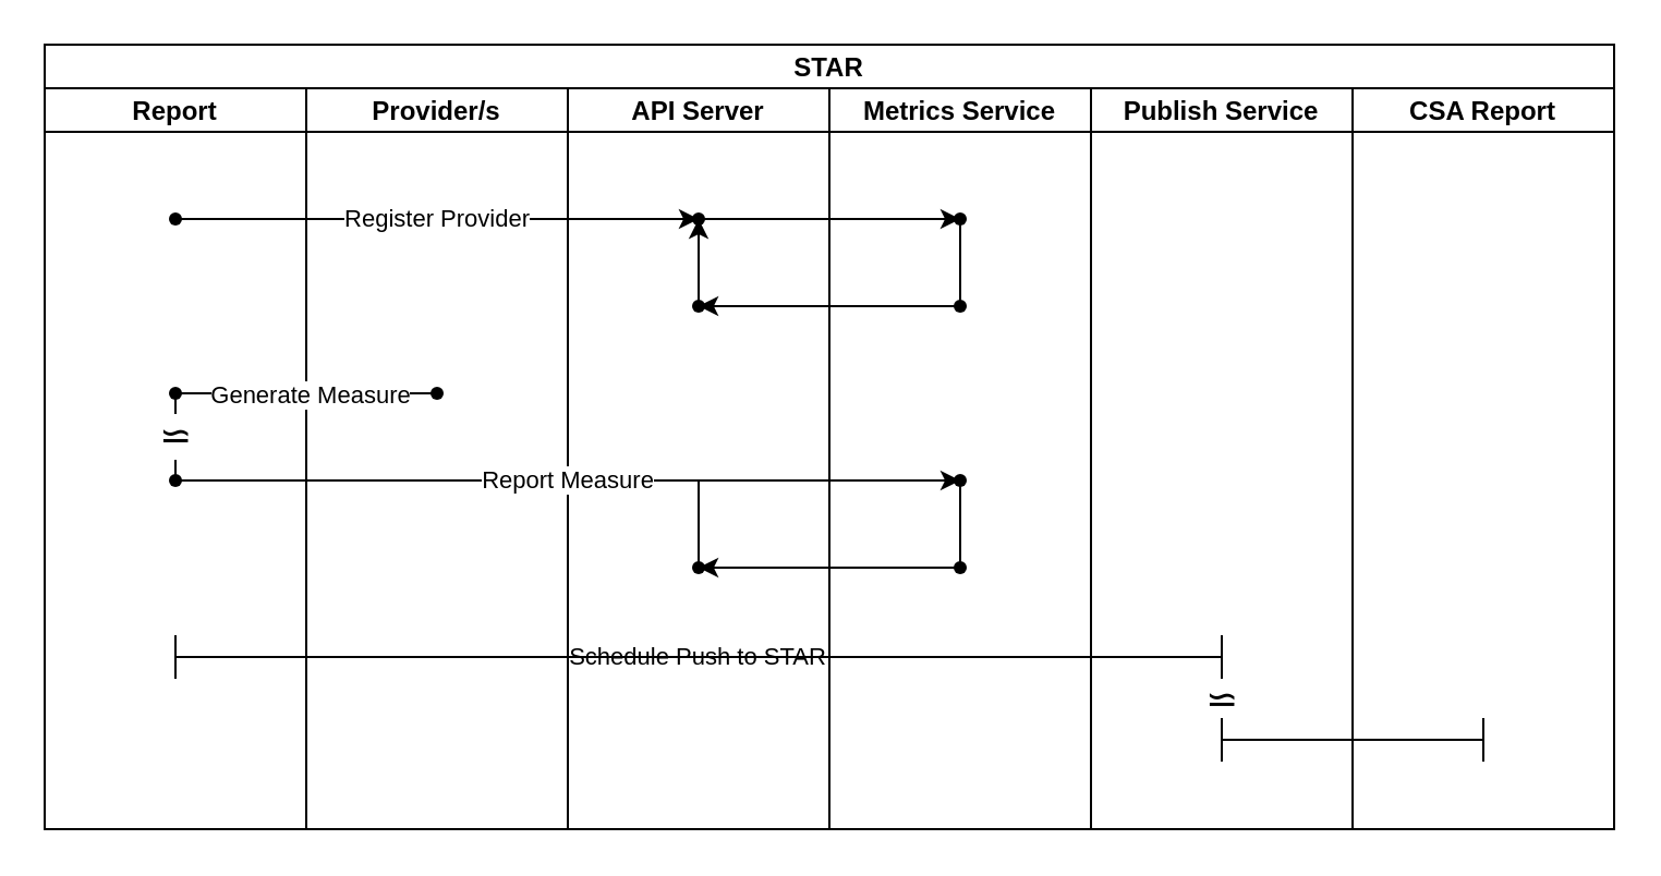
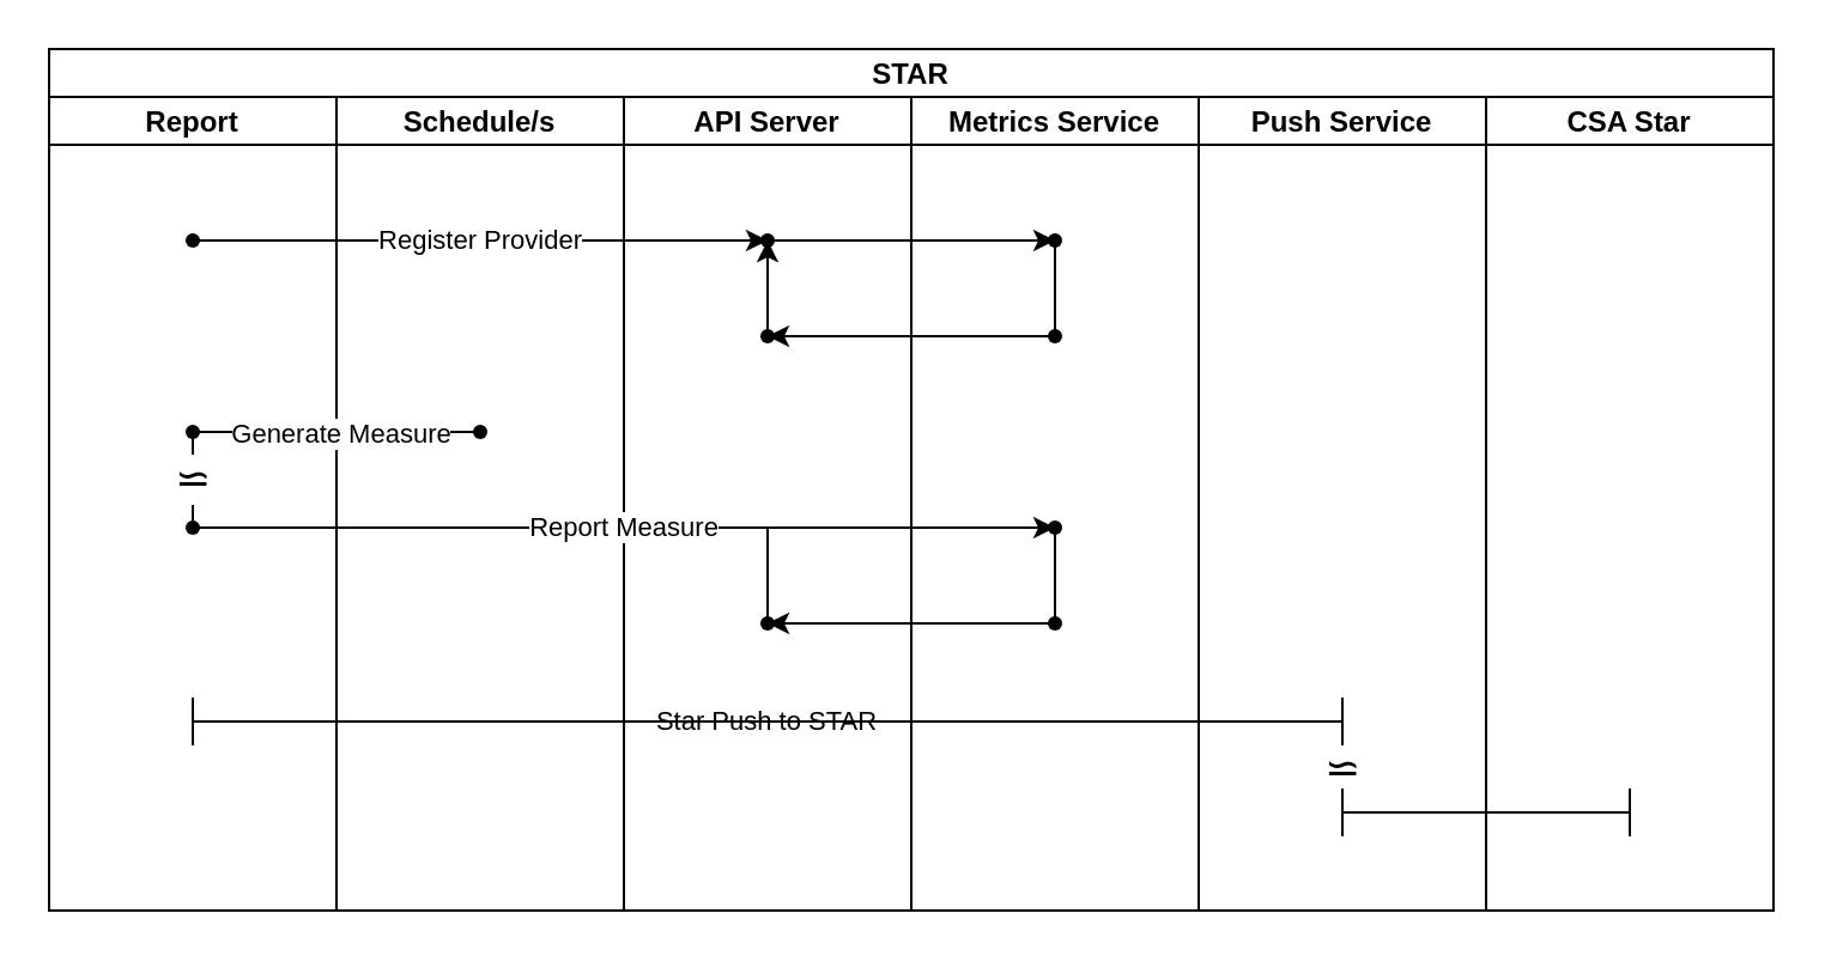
  <mxCell id="0" />
  <mxCell id="1" parent="0" />
  <mxCell id="2" value="STAR" style="swimlane;childLayout=stackLayout;resizeParent=1;resizeParentMax=0;startSize=20;" vertex="1" parent="1"><mxGeometry x="20" y="20" width="720" height="360" as="geometry" /></mxCell>
  <mxCell id="3" value="Report" style="swimlane;startSize=20;" vertex="1" parent="2"><mxGeometry y="20" width="120" height="340" as="geometry" /></mxCell>
  <mxCell id="4" value="" style="shape=waypoint;sketch=0;size=6;pointerEvents=1;points=[];fillColor=none;resizable=0;rotatable=0;perimeter=centerPerimeter;snapToPoint=1;" vertex="1" parent="3"><mxGeometry x="40" y="40" width="40" height="40" as="geometry" /></mxCell>
- <mxCell id="5" value="Provider/s" style="swimlane;startSize=20;" vertex="1" parent="2"><mxGeometry x="120" y="20" width="120" height="340" as="geometry" /></mxCell>
+ <mxCell id="5" value="Schedule/s" style="swimlane;startSize=20;" vertex="1" parent="2"><mxGeometry x="120" y="20" width="120" height="340" as="geometry" /></mxCell>
  <mxCell id="6" value="API Server" style="swimlane;startSize=20;" vertex="1" parent="2"><mxGeometry x="240" y="20" width="120" height="340" as="geometry" /></mxCell>
  <mxCell id="7" value="" style="shape=waypoint;sketch=0;size=6;pointerEvents=1;points=[];fillColor=none;resizable=0;rotatable=0;perimeter=centerPerimeter;snapToPoint=1;" vertex="1" parent="6"><mxGeometry x="40" y="40" width="40" height="40" as="geometry" /></mxCell>
  <mxCell id="8" value="" style="endArrow=none;html=1;fontSize=11;" edge="1" parent="6" target="25"><mxGeometry width="50" height="50" relative="1" as="geometry"><mxPoint x="60" y="180" as="sourcePoint" /><mxPoint x="80" y="280" as="targetPoint" /></mxGeometry></mxCell>
  <mxCell id="9" value="Metrics Service" style="swimlane;startSize=20;" vertex="1" parent="2"><mxGeometry x="360" y="20" width="120" height="340" as="geometry" /></mxCell>
- <mxCell id="10" value="Publish Service" style="swimlane;startSize=20;" vertex="1" parent="2"><mxGeometry x="480" y="20" width="120" height="340" as="geometry"><mxRectangle x="480" y="20" width="30" height="460" as="alternateBounds" /></mxGeometry></mxCell>
- <mxCell id="11" value="CSA Report" style="swimlane;startSize=20;" vertex="1" parent="2"><mxGeometry x="600" y="20" width="120" height="340" as="geometry"><mxRectangle x="480" y="20" width="30" height="460" as="alternateBounds" /></mxGeometry></mxCell>
+ <mxCell id="10" value="Push Service" style="swimlane;startSize=20;" vertex="1" parent="2"><mxGeometry x="480" y="20" width="120" height="340" as="geometry"><mxRectangle x="480" y="20" width="30" height="460" as="alternateBounds" /></mxGeometry></mxCell>
+ <mxCell id="11" value="CSA Star" style="swimlane;startSize=20;" vertex="1" parent="2"><mxGeometry x="600" y="20" width="120" height="340" as="geometry"><mxRectangle x="480" y="20" width="30" height="460" as="alternateBounds" /></mxGeometry></mxCell>
  <mxCell id="12" value="Register Provider" style="endArrow=classic;html=1;exitX=0.5;exitY=1.125;exitDx=0;exitDy=0;exitPerimeter=0;" edge="1" parent="2" source="4" target="7"><mxGeometry width="50" height="50" relative="1" as="geometry"><mxPoint x="160" y="200" as="sourcePoint" /><mxPoint x="210" y="150" as="targetPoint" /></mxGeometry></mxCell>
  <mxCell id="13" value="" style="shape=waypoint;sketch=0;size=6;pointerEvents=1;points=[];fillColor=none;resizable=0;rotatable=0;perimeter=centerPerimeter;snapToPoint=1;" vertex="1" parent="1"><mxGeometry x="420" y="80" width="40" height="40" as="geometry" /></mxCell>
  <mxCell id="14" value="" style="endArrow=classic;html=1;exitX=0.625;exitY=0.575;exitDx=0;exitDy=0;exitPerimeter=0;" edge="1" parent="1" source="7" target="13"><mxGeometry width="50" height="50" relative="1" as="geometry"><mxPoint x="330" y="240" as="sourcePoint" /><mxPoint x="380" y="190" as="targetPoint" /></mxGeometry></mxCell>
  <mxCell id="15" value="" style="shape=waypoint;sketch=0;size=6;pointerEvents=1;points=[];fillColor=none;resizable=0;rotatable=0;perimeter=centerPerimeter;snapToPoint=1;" vertex="1" parent="1"><mxGeometry x="420" y="120" width="40" height="40" as="geometry" /></mxCell>
  <mxCell id="16" value="" style="shape=waypoint;sketch=0;size=6;pointerEvents=1;points=[];fillColor=none;resizable=0;rotatable=0;perimeter=centerPerimeter;snapToPoint=1;" vertex="1" parent="1"><mxGeometry x="300" y="120" width="40" height="40" as="geometry" /></mxCell>
  <mxCell id="17" value="" style="endArrow=none;html=1;" edge="1" parent="1" source="13" target="15"><mxGeometry width="50" height="50" relative="1" as="geometry"><mxPoint x="480" y="210" as="sourcePoint" /><mxPoint x="530" y="160" as="targetPoint" /></mxGeometry></mxCell>
  <mxCell id="18" value="" style="endArrow=classic;html=1;" edge="1" parent="1" source="15" target="16"><mxGeometry width="50" height="50" relative="1" as="geometry"><mxPoint x="310" y="270" as="sourcePoint" /><mxPoint x="360" y="220" as="targetPoint" /></mxGeometry></mxCell>
  <mxCell id="19" value="" style="endArrow=classic;html=1;exitX=0.6;exitY=0.675;exitDx=0;exitDy=0;exitPerimeter=0;" edge="1" parent="1" source="16" target="7"><mxGeometry width="50" height="50" relative="1" as="geometry"><mxPoint x="310" y="220" as="sourcePoint" /><mxPoint x="360" y="180" as="targetPoint" /></mxGeometry></mxCell>
  <mxCell id="20" value="" style="shape=waypoint;sketch=0;size=6;pointerEvents=1;points=[];fillColor=none;resizable=0;rotatable=0;perimeter=centerPerimeter;snapToPoint=1;" vertex="1" parent="1"><mxGeometry x="60" y="160" width="40" height="40" as="geometry" /></mxCell>
  <mxCell id="21" value="" style="shape=waypoint;sketch=0;size=6;pointerEvents=1;points=[];fillColor=none;resizable=0;rotatable=0;perimeter=centerPerimeter;snapToPoint=1;" vertex="1" parent="1"><mxGeometry x="180" y="160" width="40" height="40" as="geometry" /></mxCell>
  <mxCell id="22" value="" style="shape=waypoint;sketch=0;size=6;pointerEvents=1;points=[];fillColor=none;resizable=0;rotatable=0;perimeter=centerPerimeter;snapToPoint=1;" vertex="1" parent="1"><mxGeometry x="60" y="200" width="40" height="40" as="geometry" /></mxCell>
  <mxCell id="23" value="" style="shape=waypoint;sketch=0;size=6;pointerEvents=1;points=[];fillColor=none;resizable=0;rotatable=0;perimeter=centerPerimeter;snapToPoint=1;" vertex="1" parent="1"><mxGeometry x="420" y="200" width="40" height="40" as="geometry" /></mxCell>
  <mxCell id="24" value="" style="shape=waypoint;sketch=0;size=6;pointerEvents=1;points=[];fillColor=none;resizable=0;rotatable=0;perimeter=centerPerimeter;snapToPoint=1;" vertex="1" parent="1"><mxGeometry x="420" y="240" width="40" height="40" as="geometry" /></mxCell>
  <mxCell id="25" value="" style="shape=waypoint;sketch=0;size=6;pointerEvents=1;points=[];fillColor=none;resizable=0;rotatable=0;perimeter=centerPerimeter;snapToPoint=1;" vertex="1" parent="1"><mxGeometry x="300" y="240" width="40" height="40" as="geometry" /></mxCell>
  <mxCell id="26" value="" style="endArrow=none;html=1;entryX=0.425;entryY=0.6;entryDx=0;entryDy=0;entryPerimeter=0;" edge="1" parent="1" source="20" target="21"><mxGeometry width="50" height="50" relative="1" as="geometry"><mxPoint x="130" y="270" as="sourcePoint" /><mxPoint x="180" y="220" as="targetPoint" /></mxGeometry></mxCell>
  <mxCell id="27" value="Generate Measure" style="edgeLabel;html=1;align=center;verticalAlign=middle;resizable=0;points=[];fontSize=11;" vertex="1" connectable="0" parent="26"><mxGeometry x="-0.283" relative="1" as="geometry"><mxPoint x="18" as="offset" /></mxGeometry></mxCell>
  <mxCell id="28" value="⋍" style="endArrow=none;html=1;fontSize=18;" edge="1" parent="1" source="22" target="20"><mxGeometry width="50" height="50" relative="1" as="geometry"><mxPoint x="50" y="310" as="sourcePoint" /><mxPoint x="100" y="260" as="targetPoint" /></mxGeometry></mxCell>
  <mxCell id="29" value="Report Measure" style="endArrow=classic;html=1;fontSize=11;" edge="1" parent="1" source="22" target="23"><mxGeometry width="50" height="50" relative="1" as="geometry"><mxPoint x="160" y="360" as="sourcePoint" /><mxPoint x="210" y="310" as="targetPoint" /></mxGeometry></mxCell>
  <mxCell id="30" value="" style="endArrow=none;html=1;fontSize=11;exitX=0.575;exitY=0.575;exitDx=0;exitDy=0;exitPerimeter=0;" edge="1" parent="1" source="24" target="23"><mxGeometry width="50" height="50" relative="1" as="geometry"><mxPoint x="430" y="290" as="sourcePoint" /><mxPoint x="480" y="240" as="targetPoint" /></mxGeometry></mxCell>
  <mxCell id="31" value="" style="endArrow=classic;html=1;fontSize=11;entryX=1.05;entryY=0.775;entryDx=0;entryDy=0;entryPerimeter=0;" edge="1" parent="1" source="24" target="25"><mxGeometry width="50" height="50" relative="1" as="geometry"><mxPoint x="220" y="360" as="sourcePoint" /><mxPoint x="270" y="310" as="targetPoint" /></mxGeometry></mxCell>
- <mxCell id="32" value="Schedule Push to STAR" style="shape=crossbar;whiteSpace=wrap;html=1;rounded=1;fontSize=11;" vertex="1" parent="1"><mxGeometry x="80" y="291" width="480" height="20" as="geometry" /></mxCell>
+ <mxCell id="32" value="Star Push to STAR" style="shape=crossbar;whiteSpace=wrap;html=1;rounded=1;fontSize=11;" vertex="1" parent="1"><mxGeometry x="80" y="291" width="480" height="20" as="geometry" /></mxCell>
  <mxCell id="33" value="" style="shape=crossbar;whiteSpace=wrap;html=1;rounded=1;fontSize=11;" vertex="1" parent="1"><mxGeometry x="560" y="329" width="120" height="20" as="geometry" /></mxCell>
  <mxCell id="34" value="&lt;font style=&quot;font-size: 18px&quot;&gt;⋍&lt;/font&gt;" style="text;html=1;align=center;verticalAlign=middle;resizable=0;points=[];autosize=1;strokeColor=none;fillColor=none;fontSize=11;" vertex="1" parent="1"><mxGeometry x="545" y="311" width="30" height="20" as="geometry" /></mxCell>
